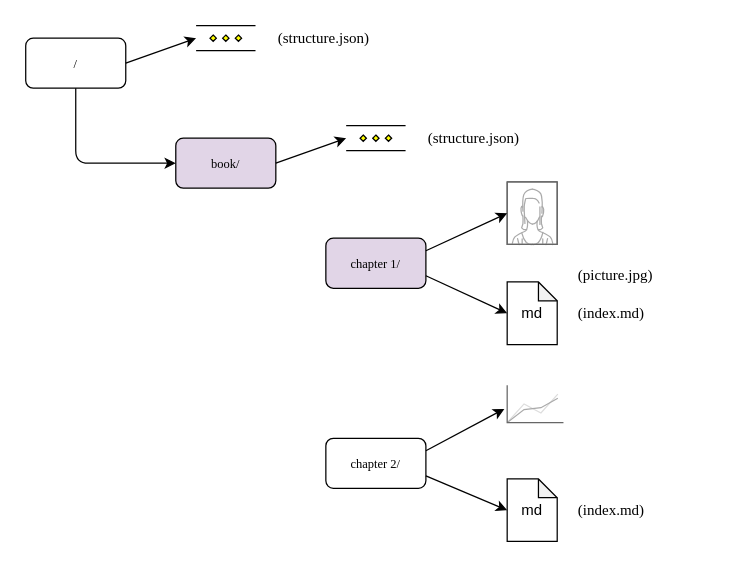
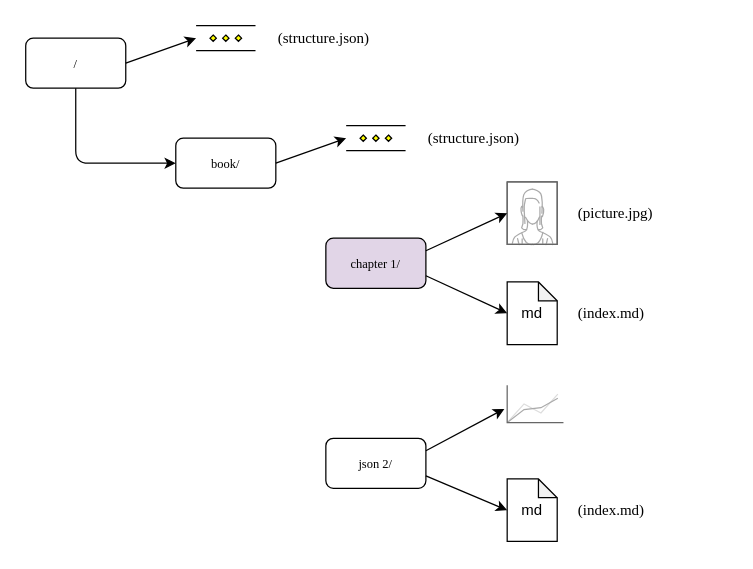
  <mxCell id="0" />
  <mxCell id="1" parent="0" />
  <mxCell id="2" value="&lt;font face=&quot;JetBrains Mono&quot; style=&quot;font-size: 10px&quot;&gt;/&lt;/font&gt;" style="rounded=1;whiteSpace=wrap;html=1;" vertex="1" parent="1"><mxGeometry x="20" y="30" width="80" height="40" as="geometry" /></mxCell>
- <mxCell id="3" value="&lt;font face=&quot;JetBrains Mono&quot; style=&quot;font-size: 10px&quot;&gt;book/&lt;/font&gt;" style="rounded=1;whiteSpace=wrap;html=1;fillColor=#e1d5e7;" vertex="1" parent="1"><mxGeometry x="140" y="110" width="80" height="40" as="geometry" /></mxCell>
+ <mxCell id="3" value="&lt;font face=&quot;JetBrains Mono&quot; style=&quot;font-size: 10px&quot;&gt;book/&lt;/font&gt;" style="rounded=1;whiteSpace=wrap;html=1;" vertex="1" parent="1"><mxGeometry x="140" y="110" width="80" height="40" as="geometry" /></mxCell>
  <mxCell id="4" value="&lt;font face=&quot;JetBrains Mono&quot; style=&quot;font-size: 10px;&quot;&gt;chapter 1/&lt;/font&gt;" style="rounded=1;whiteSpace=wrap;html=1;fontSize=10;fillColor=#e1d5e7;" vertex="1" parent="1"><mxGeometry x="260" y="190" width="80" height="40" as="geometry" /></mxCell>
  <mxCell id="5" value="" style="endArrow=classic;html=1;exitX=0.5;exitY=1;exitDx=0;exitDy=0;entryX=0;entryY=0.5;entryDx=0;entryDy=0;" edge="1" parent="1" source="2" target="3"><mxGeometry width="50" height="50" relative="1" as="geometry"><mxPoint x="70" y="260" as="sourcePoint" /><mxPoint x="120" y="210" as="targetPoint" /><Array as="points"><mxPoint x="60" y="130" /></Array></mxGeometry></mxCell>
  <mxCell id="6" value="md" style="shape=note;whiteSpace=wrap;html=1;backgroundOutline=1;darkOpacity=0.05;size=15;" vertex="1" parent="1"><mxGeometry x="405" y="225" width="40" height="50" as="geometry" /></mxCell>
  <mxCell id="7" value="" style="verticalLabelPosition=bottom;shadow=0;dashed=0;align=center;html=1;verticalAlign=top;strokeWidth=1;shape=mxgraph.mockup.containers.userFemale;strokeColor=#666666;strokeColor2=#aaaaaa;" vertex="1" parent="1"><mxGeometry x="405" y="145" width="40" height="50" as="geometry" /></mxCell>
  <mxCell id="8" value="" style="endArrow=classic;html=1;exitX=1;exitY=0.25;exitDx=0;exitDy=0;entryX=0;entryY=0.5;entryDx=0;entryDy=0;entryPerimeter=0;" edge="1" parent="1" source="4" target="7"><mxGeometry width="50" height="50" relative="1" as="geometry"><mxPoint x="305" y="435" as="sourcePoint" /><mxPoint x="355" y="385" as="targetPoint" /></mxGeometry></mxCell>
  <mxCell id="9" value="" style="endArrow=classic;html=1;exitX=1;exitY=0.75;exitDx=0;exitDy=0;entryX=0;entryY=0.5;entryDx=0;entryDy=0;entryPerimeter=0;" edge="1" parent="1" source="4" target="6"><mxGeometry width="50" height="50" relative="1" as="geometry"><mxPoint x="325" y="535" as="sourcePoint" /><mxPoint x="375" y="485" as="targetPoint" /></mxGeometry></mxCell>
- <mxCell id="10" value="&lt;font style=&quot;font-size: 10px&quot; face=&quot;JetBrains Mono&quot;&gt;chapter 2/&lt;/font&gt;" style="rounded=1;whiteSpace=wrap;html=1;" vertex="1" parent="1"><mxGeometry x="260" y="350" width="80" height="40" as="geometry" /></mxCell>
+ <mxCell id="10" value="&lt;font style=&quot;font-size: 10px&quot; face=&quot;JetBrains Mono&quot;&gt;json 2/&lt;/font&gt;" style="rounded=1;whiteSpace=wrap;html=1;" vertex="1" parent="1"><mxGeometry x="260" y="350" width="80" height="40" as="geometry" /></mxCell>
  <mxCell id="11" value="md" style="shape=note;whiteSpace=wrap;html=1;backgroundOutline=1;darkOpacity=0.05;size=15;" vertex="1" parent="1"><mxGeometry x="405" y="382.5" width="40" height="50" as="geometry" /></mxCell>
  <mxCell id="12" value="" style="endArrow=classic;html=1;exitX=1;exitY=0.25;exitDx=0;exitDy=0;entryX=-0.05;entryY=0.633;entryDx=0;entryDy=0;entryPerimeter=0;" edge="1" parent="1" source="10" target="14"><mxGeometry width="50" height="50" relative="1" as="geometry"><mxPoint x="305" y="600" as="sourcePoint" /><mxPoint x="405" y="340" as="targetPoint" /></mxGeometry></mxCell>
  <mxCell id="13" value="" style="endArrow=classic;html=1;exitX=1;exitY=0.75;exitDx=0;exitDy=0;entryX=0;entryY=0.5;entryDx=0;entryDy=0;entryPerimeter=0;" edge="1" parent="1" source="10" target="11"><mxGeometry width="50" height="50" relative="1" as="geometry"><mxPoint x="325" y="700" as="sourcePoint" /><mxPoint x="375" y="650" as="targetPoint" /></mxGeometry></mxCell>
  <mxCell id="14" value="" style="verticalLabelPosition=bottom;shadow=0;dashed=0;align=center;html=1;verticalAlign=top;strokeWidth=0.5;shape=mxgraph.mockup.graphics.lineChart;strokeColor=none;strokeColor2=#666666;strokeColor3=#aaaaaa;strokeColor4=#dddddd;" vertex="1" parent="1"><mxGeometry x="405" y="307.5" width="45" height="30" as="geometry" /></mxCell>
  <mxCell id="15" value="" style="verticalLabelPosition=bottom;verticalAlign=top;html=1;shape=mxgraph.flowchart.parallel_mode;pointerEvents=1" vertex="1" parent="1"><mxGeometry x="276.25" y="100" width="47.5" height="20" as="geometry" /></mxCell>
  <mxCell id="16" value="" style="endArrow=classic;html=1;entryX=0;entryY=0.5;entryDx=0;entryDy=0;entryPerimeter=0;exitX=1;exitY=0.5;exitDx=0;exitDy=0;" edge="1" parent="1" source="3" target="15"><mxGeometry width="50" height="50" relative="1" as="geometry"><mxPoint x="400" y="540" as="sourcePoint" /><mxPoint x="450" y="490" as="targetPoint" /></mxGeometry></mxCell>
  <mxCell id="17" value="" style="verticalLabelPosition=bottom;verticalAlign=top;html=1;shape=mxgraph.flowchart.parallel_mode;pointerEvents=1" vertex="1" parent="1"><mxGeometry x="156.25" y="20" width="47.5" height="20" as="geometry" /></mxCell>
  <mxCell id="18" value="" style="endArrow=classic;html=1;entryX=0;entryY=0.5;entryDx=0;entryDy=0;entryPerimeter=0;exitX=1;exitY=0.5;exitDx=0;exitDy=0;" edge="1" parent="1" source="2" target="17"><mxGeometry width="50" height="50" relative="1" as="geometry"><mxPoint x="-40" y="310" as="sourcePoint" /><mxPoint x="10" y="260" as="targetPoint" /></mxGeometry></mxCell>
  <mxCell id="19" value="&lt;font style=&quot;font-size: 12px&quot;&gt;(structure.json)&lt;/font&gt;" style="text;html=1;strokeColor=none;fillColor=none;align=left;verticalAlign=middle;whiteSpace=wrap;rounded=0;fontFamily=JetBrains Mono;" vertex="1" parent="1"><mxGeometry x="220" y="20" width="120" height="20" as="geometry" /></mxCell>
  <mxCell id="20" value="(structure.json)" style="text;html=1;strokeColor=none;fillColor=none;align=left;verticalAlign=middle;whiteSpace=wrap;rounded=0;fontFamily=JetBrains Mono;" vertex="1" parent="1"><mxGeometry x="340" y="100" width="120" height="20" as="geometry" /></mxCell>
- <mxCell id="21" value="(picture.jpg)" style="text;html=1;strokeColor=none;fillColor=none;align=left;verticalAlign=middle;whiteSpace=wrap;rounded=0;fontFamily=JetBrains Mono;" vertex="1" parent="1"><mxGeometry x="460" y="210" width="120" height="20" as="geometry" /></mxCell>
+ <mxCell id="21" value="(picture.jpg)" style="text;html=1;strokeColor=none;fillColor=none;align=left;verticalAlign=middle;whiteSpace=wrap;rounded=0;fontFamily=JetBrains Mono;" vertex="1" parent="1"><mxGeometry x="460" y="160" width="120" height="20" as="geometry" /></mxCell>
  <mxCell id="22" value="(index.md)" style="text;html=1;strokeColor=none;fillColor=none;align=left;verticalAlign=middle;whiteSpace=wrap;rounded=0;fontFamily=JetBrains Mono;" vertex="1" parent="1"><mxGeometry x="460" y="240" width="120" height="20" as="geometry" /></mxCell>
  <mxCell id="23" value="(index.md)" style="text;html=1;strokeColor=none;fillColor=none;align=left;verticalAlign=middle;whiteSpace=wrap;rounded=0;fontFamily=JetBrains Mono;" vertex="1" parent="1"><mxGeometry x="460" y="397.5" width="120" height="20" as="geometry" /></mxCell>
